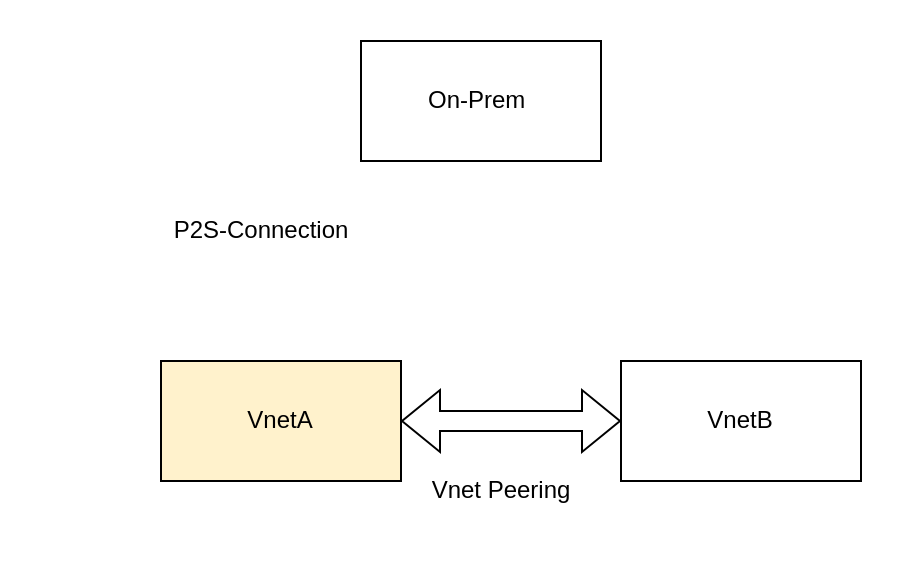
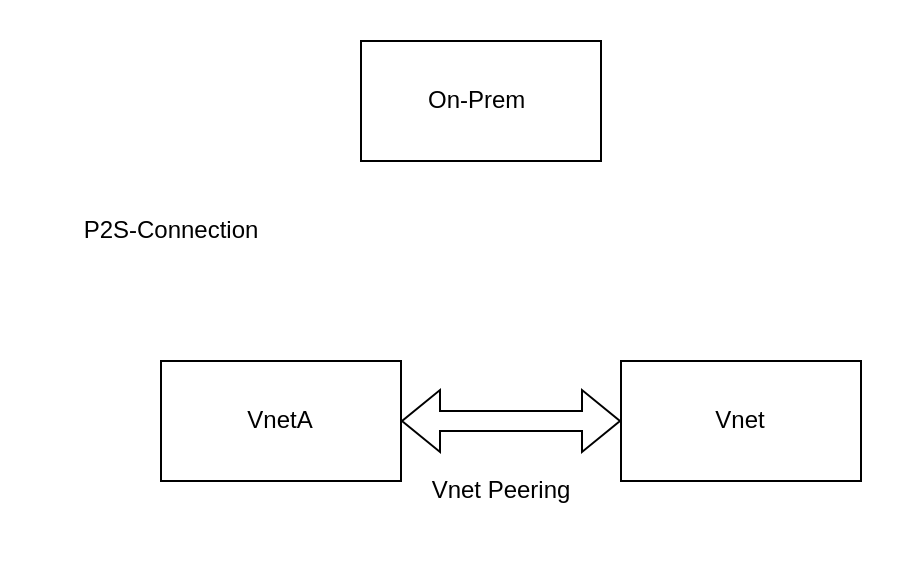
  <mxCell id="0" />
  <mxCell id="1" parent="0" />
- <mxCell id="2" value="VnetA" style="rounded=0;whiteSpace=wrap;html=1;fillColor=#fff2cc;" vertex="1" parent="1"><mxGeometry x="80" y="180" width="120" height="60" as="geometry" /></mxCell>
- <mxCell id="3" value="VnetB" style="rounded=0;whiteSpace=wrap;html=1;" vertex="1" parent="1"><mxGeometry x="310" y="180" width="120" height="60" as="geometry" /></mxCell>
+ <mxCell id="2" value="VnetA" style="rounded=0;whiteSpace=wrap;html=1;" vertex="1" parent="1"><mxGeometry x="80" y="180" width="120" height="60" as="geometry" /></mxCell>
+ <mxCell id="3" value="Vnet" style="rounded=0;whiteSpace=wrap;html=1;" vertex="1" parent="1"><mxGeometry x="310" y="180" width="120" height="60" as="geometry" /></mxCell>
  <mxCell id="4" value="On-Prem&amp;nbsp;" style="rounded=0;whiteSpace=wrap;html=1;" vertex="1" parent="1"><mxGeometry x="180" y="20" width="120" height="60" as="geometry" /></mxCell>
- <mxCell id="5" value="P2S-Connection" style="text;html=1;align=center;verticalAlign=middle;resizable=0;points=[];autosize=1;strokeColor=none;fillColor=none;" vertex="1" parent="1"><mxGeometry x="65" y="100" width="130" height="30" as="geometry" /></mxCell>
+ <mxCell id="5" value="P2S-Connection" style="text;html=1;align=center;verticalAlign=middle;resizable=0;points=[];autosize=1;strokeColor=none;fillColor=none;" vertex="1" parent="1"><mxGeometry x="20" y="100" width="130" height="30" as="geometry" /></mxCell>
  <mxCell id="6" value="" style="shape=flexArrow;endArrow=classic;startArrow=classic;html=1;rounded=0;exitX=1;exitY=0.5;exitDx=0;exitDy=0;" edge="1" parent="1" source="2"><mxGeometry width="100" height="100" relative="1" as="geometry"><mxPoint x="220" y="290" as="sourcePoint" /><mxPoint x="310" y="210" as="targetPoint" /></mxGeometry></mxCell>
  <mxCell id="7" value="Vnet Peering" style="text;html=1;align=center;verticalAlign=middle;resizable=0;points=[];autosize=1;strokeColor=none;fillColor=none;" vertex="1" parent="1"><mxGeometry x="200" y="230" width="100" height="30" as="geometry" /></mxCell>
